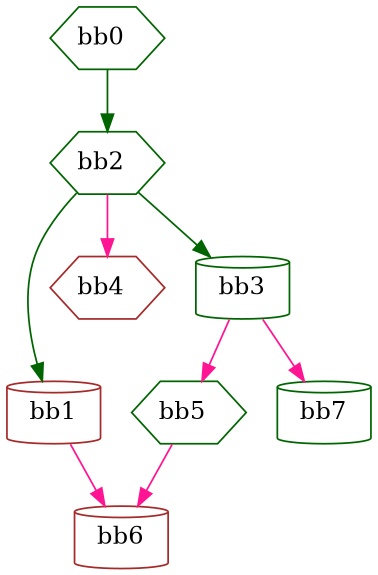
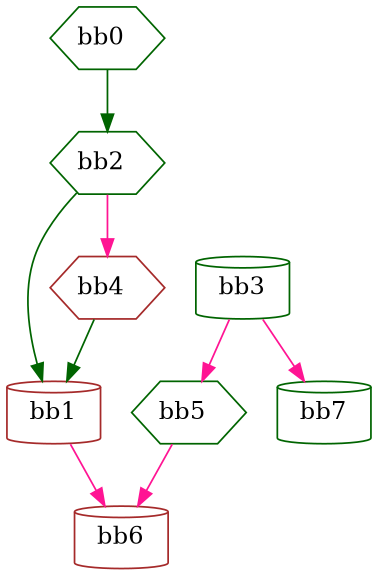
  digraph {
    node [color=darkgreen shape=hexagon]
    edge [color=deeppink]
    n1 [label="bb0\l"]
    n2 [label="bb2\l"]
    n3 [color=brown label="bb1\l" shape=cylinder]
    n4 [color=brown label="bb6\l" shape=cylinder]
    n5 [label="bb3\l" shape=cylinder]
    n6 [color=brown label="bb4\l"]
    n7 [label="bb5\l"]
    n8 [label="bb7\l" shape=cylinder]
    n1 -> n2 [color=darkgreen]
    n2 -> n3 [color=darkgreen]
-   n2 -> n5 [color=darkgreen]
    n2 -> n6
    n3 -> n4
    n5 -> n7
    n5 -> n8
+   n6 -> n3 [color=darkgreen]
    n7 -> n4
  }
